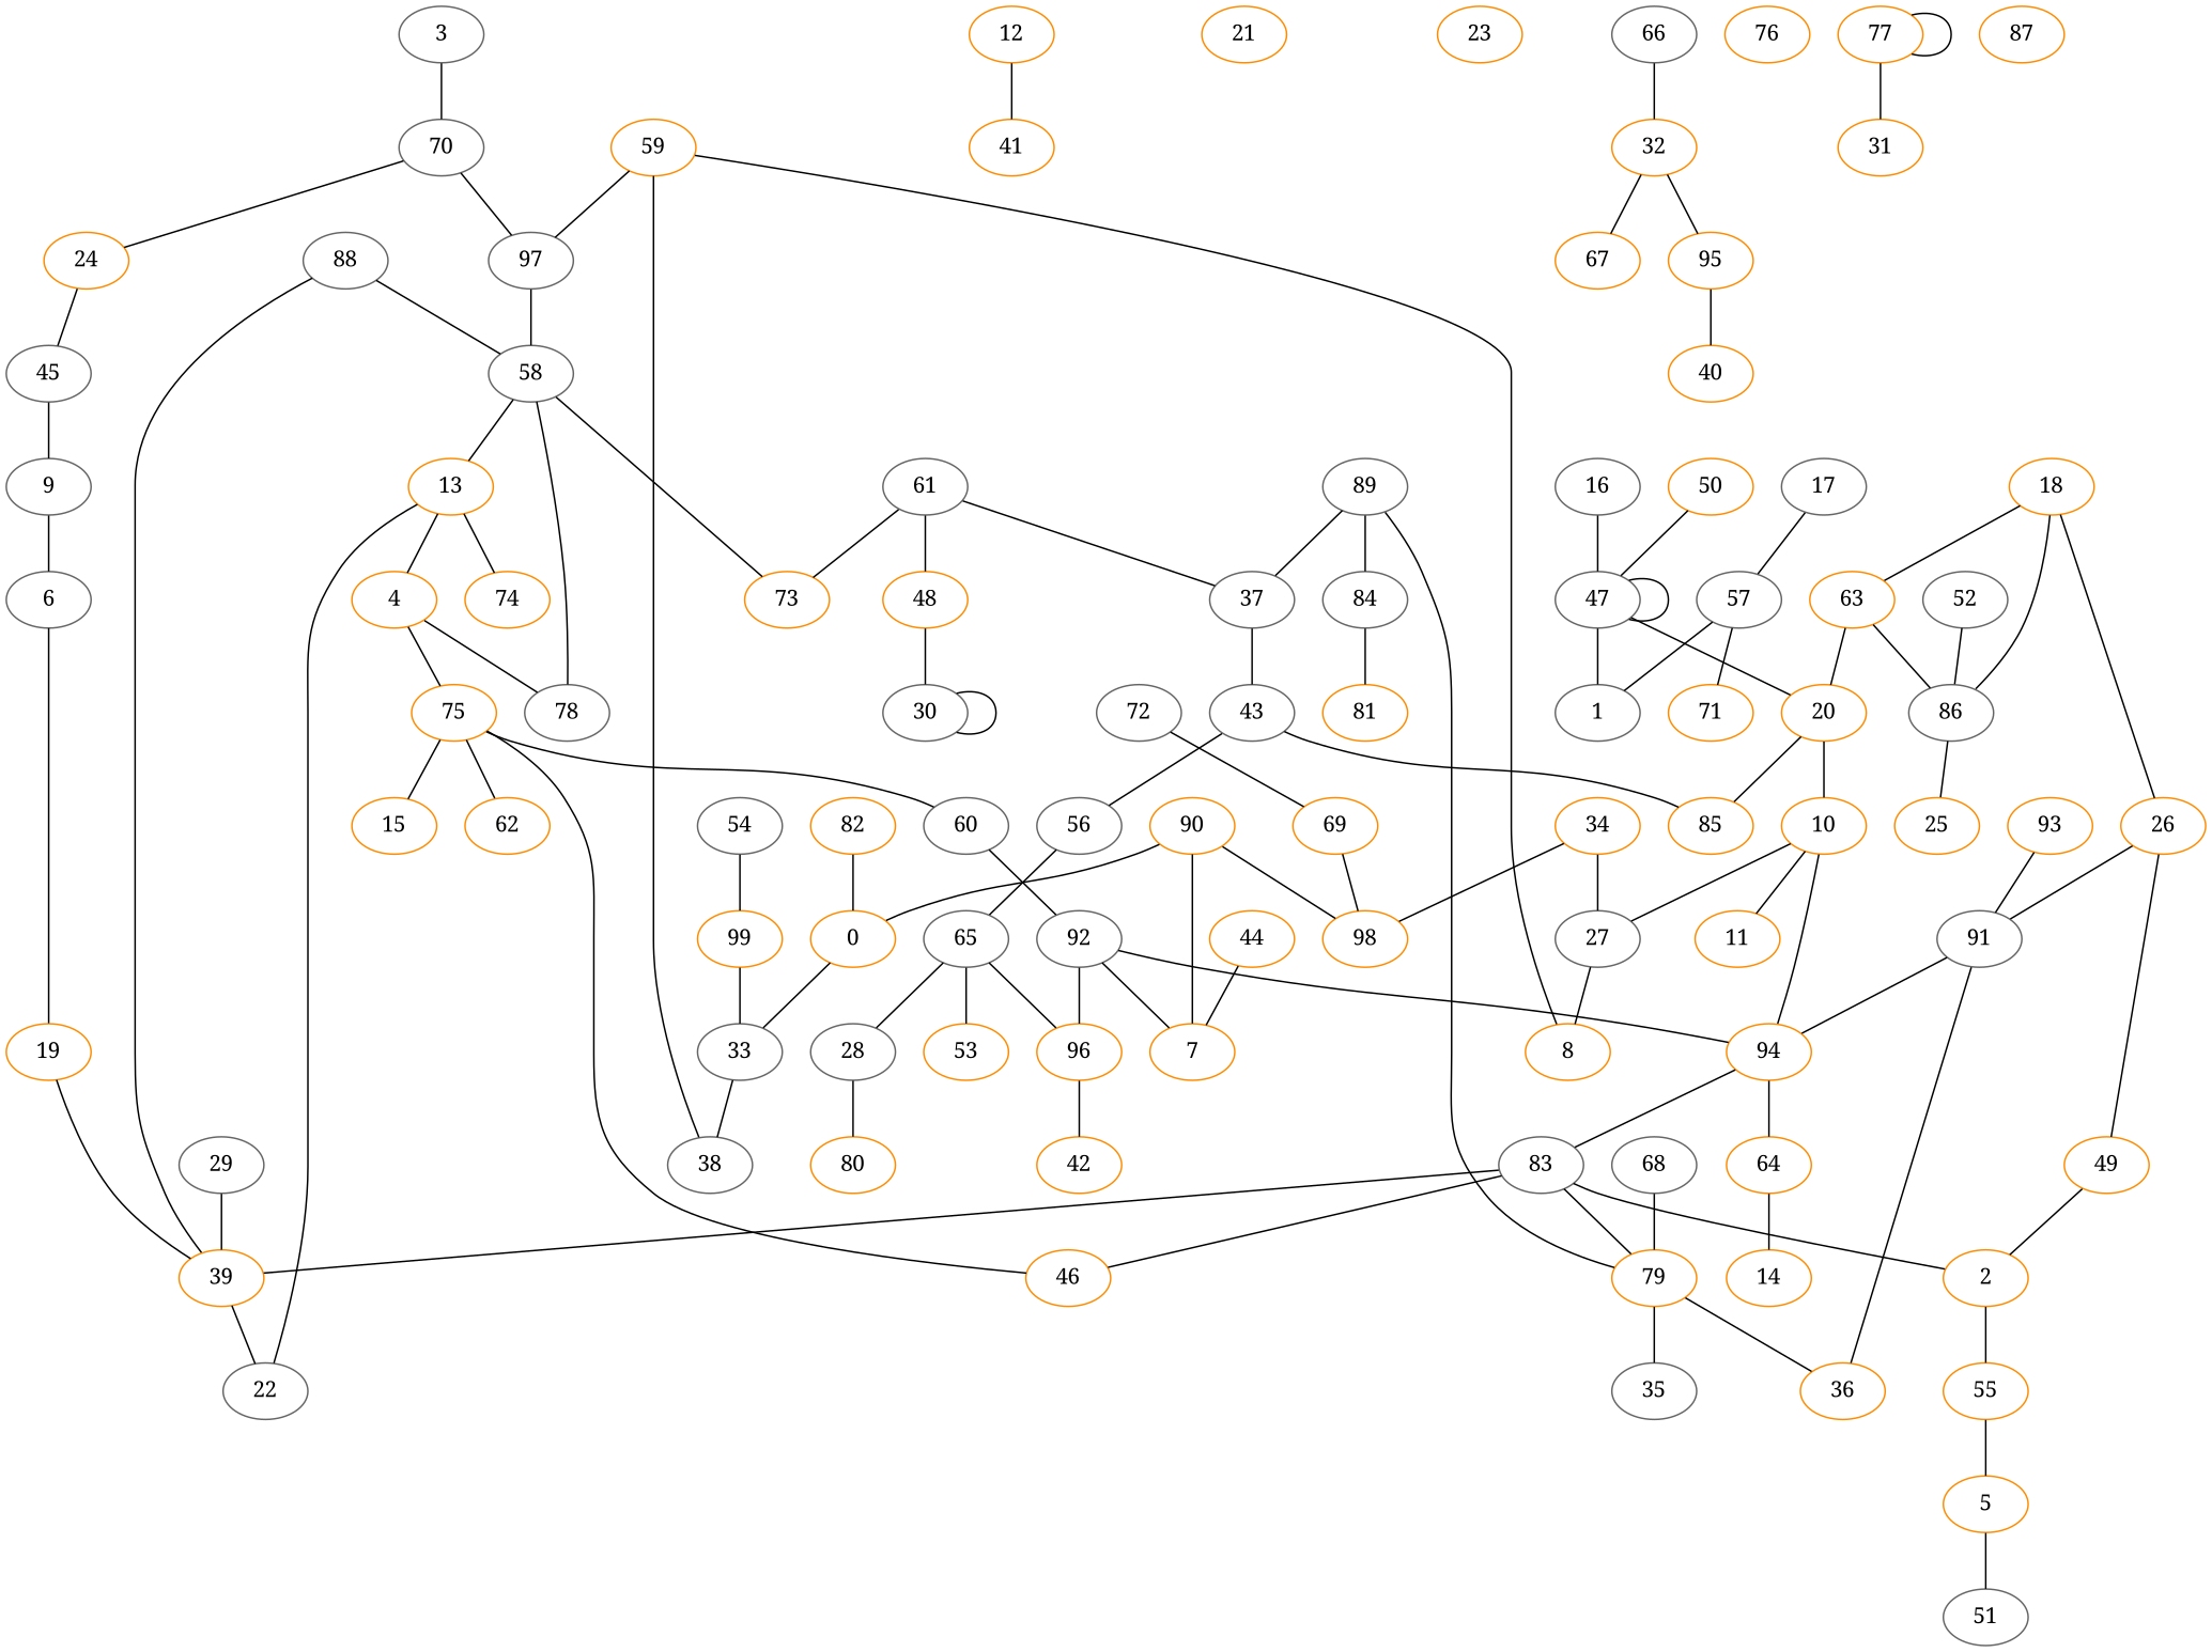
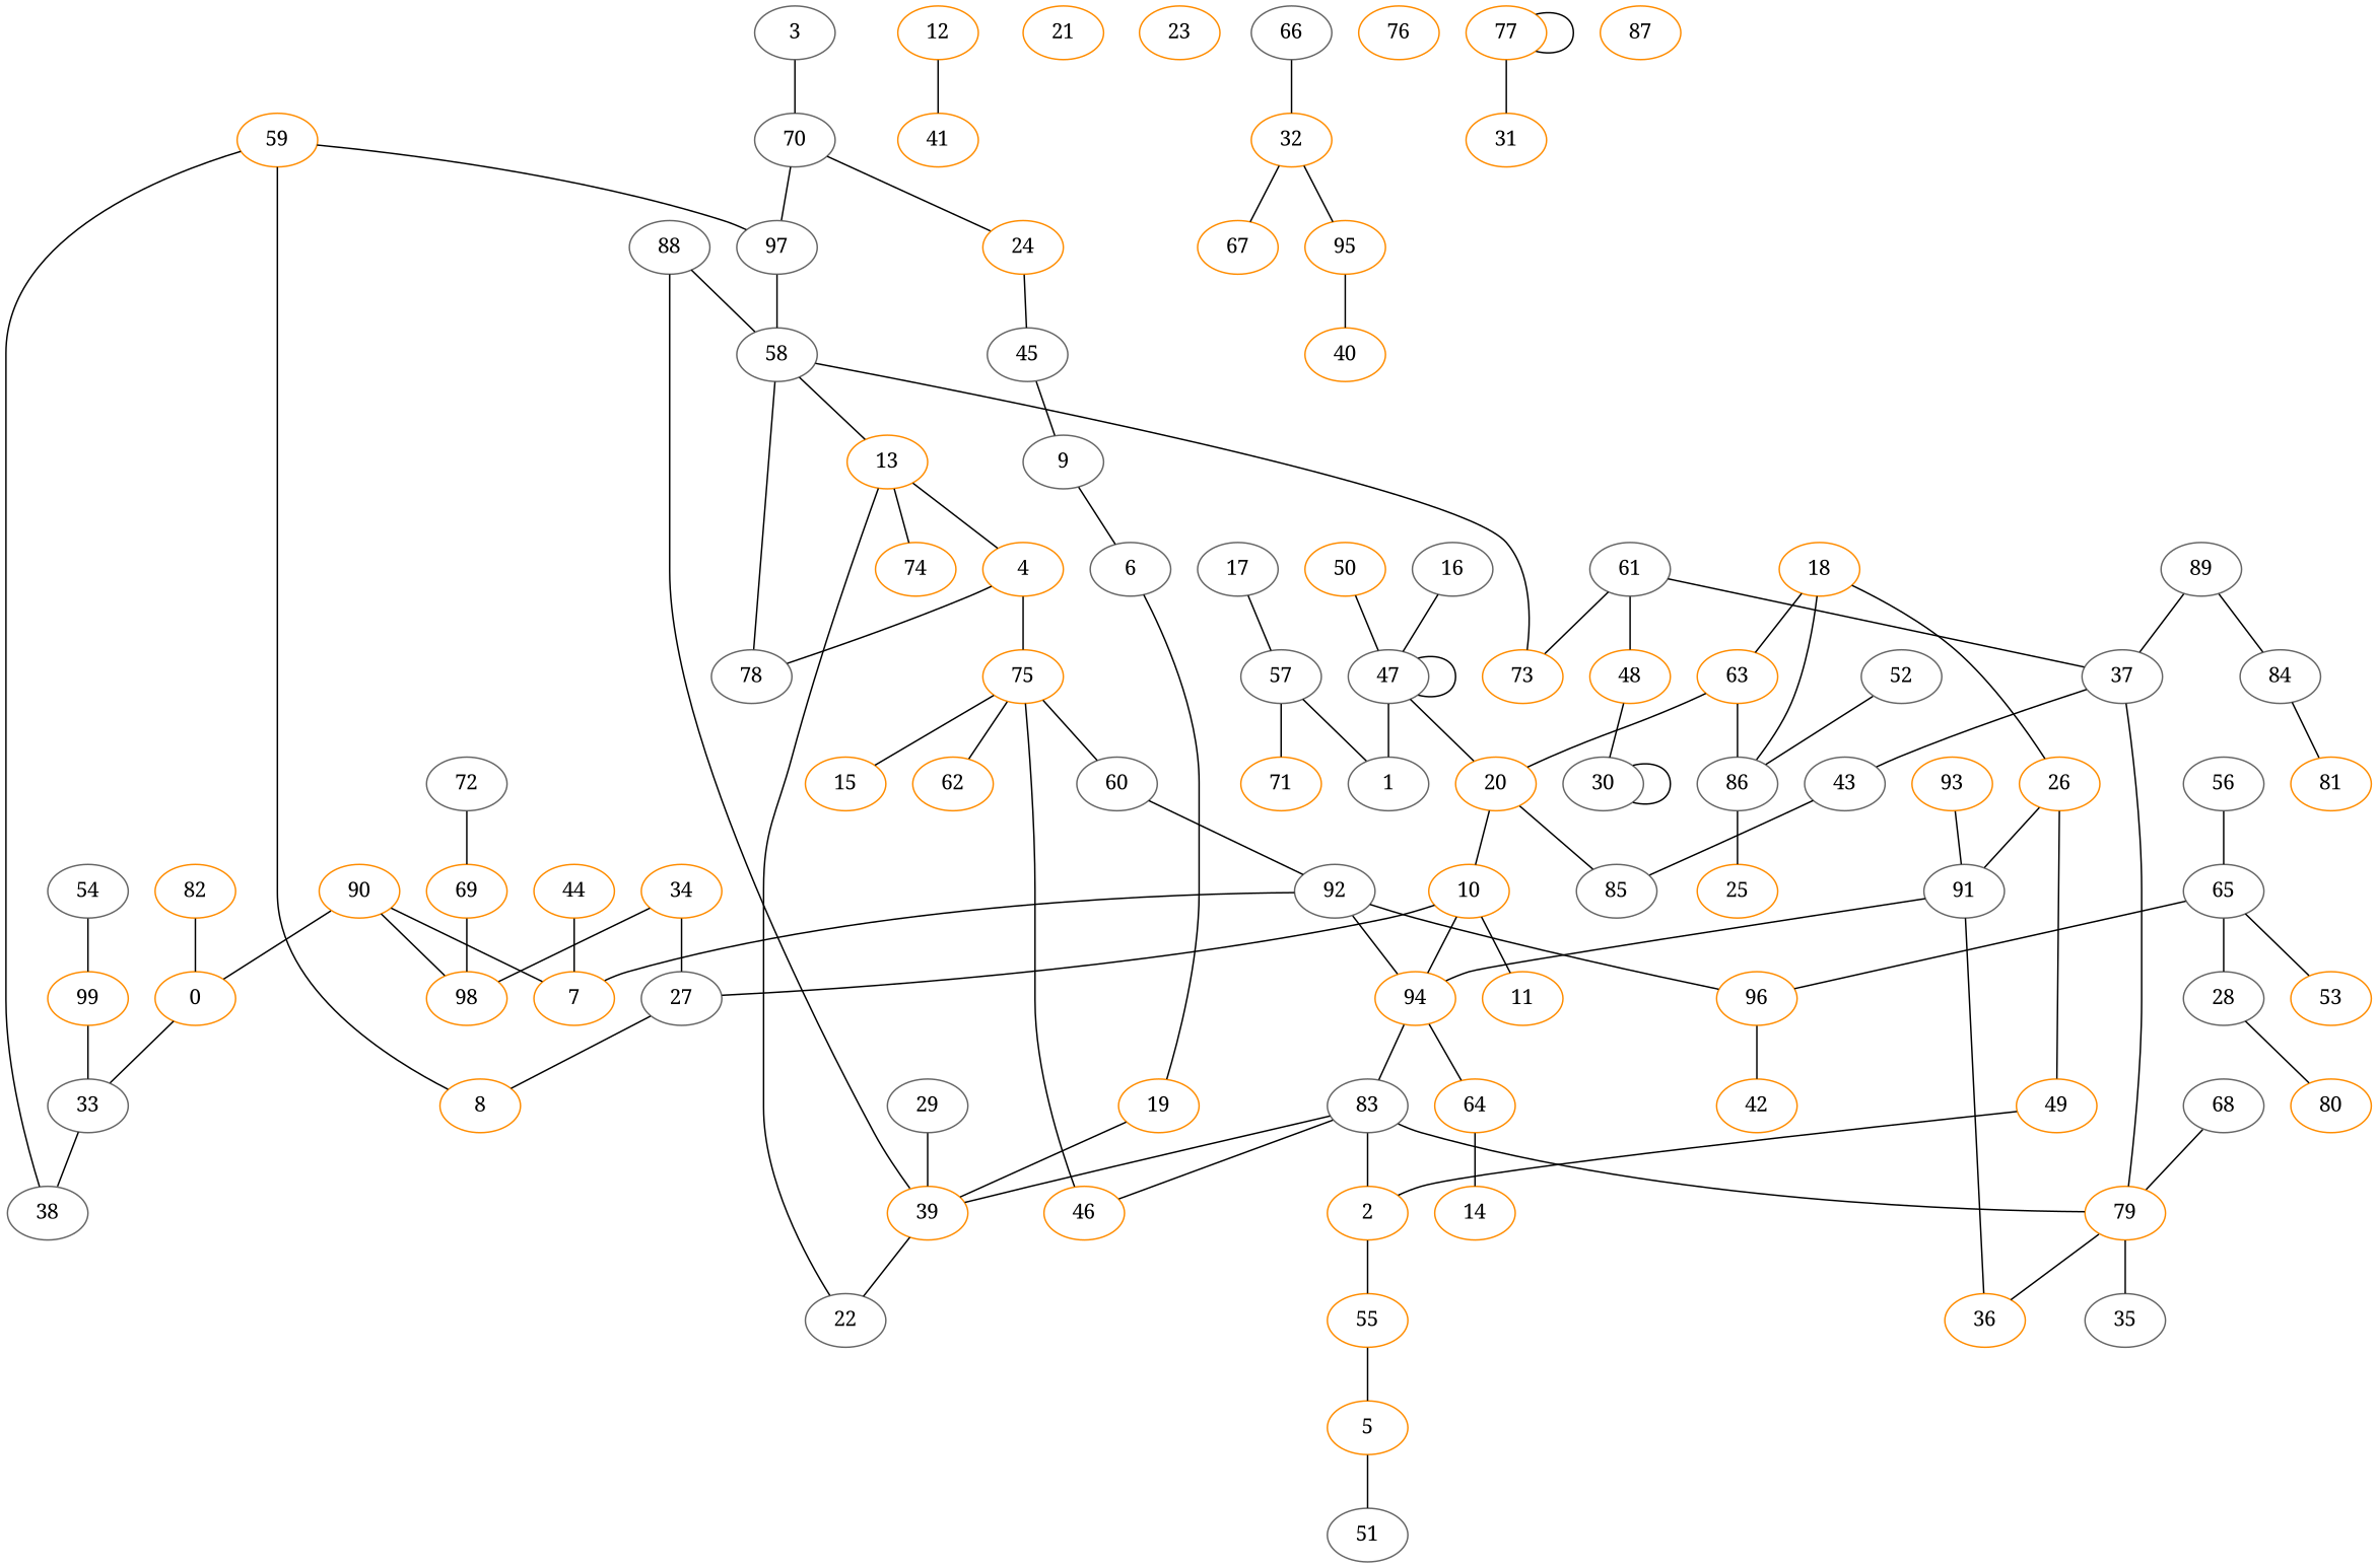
  graph {
    fontname="Noto Serif"
    node [color=darkorange fontname="Noto Serif"]
    edge [fontname="Noto Serif"]
    33 [color=gray40]
    0
    38 [color=gray40]
    3 [color=gray40]
    70 [color=gray40]
    24
    97 [color=gray40]
    4
    75
    78 [color=gray40]
    60 [color=gray40]
    15
    62
    58 [color=gray40]
    51 [color=gray40]
    5
    6 [color=gray40]
    19
    39
    55
    9 [color=gray40]
    10
    11
    27 [color=gray40]
    94
    8
    64
    83 [color=gray40]
    12
    41
    13
    22 [color=gray40]
    74
    16 [color=gray40]
    47 [color=gray40]
    20
    1 [color=gray40]
    17 [color=gray40]
    57 [color=gray40]
    71
    18
    26
    63
    86 [color=gray40]
    49
    91 [color=gray40]
    25
-   85
+   85 [color=gray40]
    21
    23
    45 [color=gray40]
    2
    36
    28 [color=gray40]
    80
    29 [color=gray40]
    30 [color=gray40]
    32
    67
    95
    40
    34
    98
    37 [color=gray40]
    43 [color=gray40]
    79
    56 [color=gray40]
    35 [color=gray40]
    65 [color=gray40]
    44
    7
    46
    48
    50
    52 [color=gray40]
    54 [color=gray40]
    99
    53
    96
    73
    59
    92 [color=gray40]
    61 [color=gray40]
    14
    42
    66 [color=gray40]
    68 [color=gray40]
    69
    72 [color=gray40]
    76
    77
    31
    82
    84 [color=gray40]
    81
    87
    88 [color=gray40]
    89 [color=gray40]
    90
    93
    33 -- 38
    0 -- 33
    3 -- 70
    70 -- 24
    70 -- 97
    24 -- 45
    97 -- 58
    4 -- 75
    4 -- 78
    75 -- 60
    75 -- 15
    75 -- 62
    78 -- 58
    60 -- 92
    58 -- 13
    58 -- 73
    5 -- 51
    6 -- 19
    19 -- 39
    39 -- 22
    55 -- 5
    9 -- 6
    10 -- 11
    10 -- 27
    10 -- 94
    27 -- 8
    94 -- 64
    94 -- 83
    64 -- 14
    83 -- 39
    83 -- 2
    83 -- 79
    83 -- 46
    12 -- 41
    13 -- 4
    13 -- 22
    13 -- 74
    16 -- 47
    47 -- 47
    47 -- 20
    47 -- 1
    20 -- 10
    20 -- 85
    17 -- 57
    57 -- 1
    57 -- 71
    18 -- 26
    18 -- 63
    18 -- 86
    26 -- 49
    26 -- 91
    63 -- 20
    63 -- 86
    86 -- 25
    49 -- 2
    91 -- 94
    91 -- 36
    45 -- 9
    2 -- 55
    28 -- 80
    29 -- 39
    30 -- 30
    32 -- 67
    32 -- 95
    95 -- 40
    34 -- 27
    34 -- 98
    37 -- 43
-   89 -- 79
+   37 -- 79
    43 -- 85
-   43 -- 56
    79 -- 36
    79 -- 35
    56 -- 65
    65 -- 28
    65 -- 53
    65 -- 96
    44 -- 7
    46 -- 75
    48 -- 30
    50 -- 47
    52 -- 86
    54 -- 99
    99 -- 33
    96 -- 42
    59 -- 38
    59 -- 97
    59 -- 8
    92 -- 94
    92 -- 7
    92 -- 96
    61 -- 37
    61 -- 48
    61 -- 73
    66 -- 32
    68 -- 79
    69 -- 98
    72 -- 69
    77 -- 77
    77 -- 31
    82 -- 0
    84 -- 81
    88 -- 58
    88 -- 39
    89 -- 37
    89 -- 84
    90 -- 0
    90 -- 98
    90 -- 7
    93 -- 91
  }
